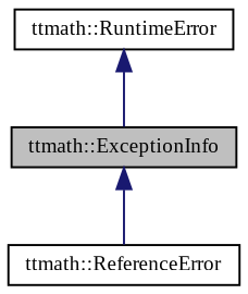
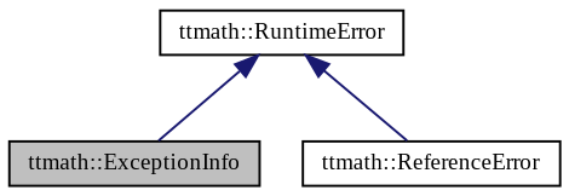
  digraph {
    fontname="Liberation Serif"
    node [color=black fillcolor=white fontname="Liberation Serif" fontsize=10 shape=record style=filled]
    edge [color=midnightblue dir=back fontname="Liberation Serif" fontsize=10 labelfontname=Helvetica labelfontsize=10 style=solid]
    n1 [fillcolor=grey75 fontcolor=black height=0.2 label="ttmath::ExceptionInfo" width=0.4]
    n2 [height=0.2 label="ttmath::ReferenceError" width=0.4]
    n3 [height=0.2 label="ttmath::RuntimeError" width=0.4]
-   n1 -> n2
+   n3 -> n2
    n3 -> n1
  }
